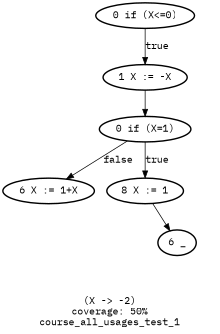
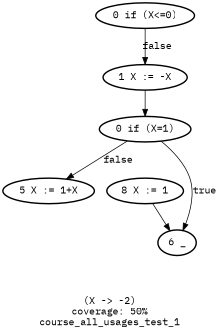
  digraph {
    fontname="IBM Plex Mono"
    label="(X -> -2)\ncoverage: 50%\ncourse_all_usages_test_1"
    node [fontname="IBM Plex Mono" style=bold]
    edge [fontname="IBM Plex Mono"]
    n1 [label="0 if (X=1)"]
    "1 X := -X"
-   "5 X := 1+X" [label="6 X := 1+X"]
+   "5 X := 1+X"
    n4 [label="8 X := 1"]
    "6 _"
    "0 if (X<=0)"
    n1 -> "5 X := 1+X" [label=false]
-   n1 -> n4 [label=true]
+   n1 -> "6 _" [label=true]
    "1 X := -X" -> n1
    n4 -> "6 _"
-   "0 if (X<=0)" -> "1 X := -X" [label=true]
+   "0 if (X<=0)" -> "1 X := -X" [label=false]
  }
